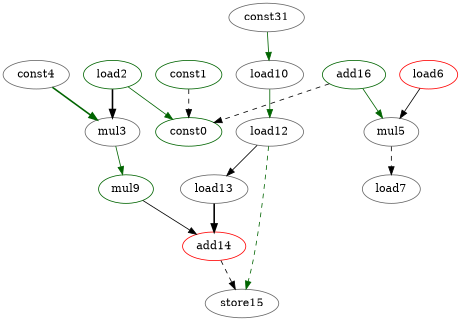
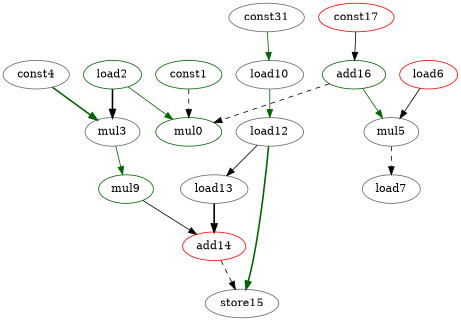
  digraph {
    node [color=gray40 opcode=load]
    edge [color=black operand=0 style=solid]
-   mul0 [color=darkgreen opcode=mul label=const0]
+   mul0 [color=darkgreen opcode=mul]
    load2 [color=darkgreen]
    mul3 [opcode=mul]
    const1 [color=darkgreen opcode=const]
    mul9 [color=darkgreen opcode=mul]
    add14 [color=red opcode=add]
    const4 [opcode=const]
    mul5 [opcode=mul]
    load7
    n10 [color=red label=load6 opcode=const]
    store15 [opcode=store]
    load10
    load12
    load13
    n15 [label=const31 opcode=const]
    add16 [color=darkgreen opcode=add]
+   const17 [color=red opcode=const]
    load2 -> mul0 [color=darkgreen]
    load2 -> mul3 [style=bold]
    mul3 -> mul9 [color=darkgreen]
    const1 -> mul0 [style=dashed]
    mul9 -> add14 [operand=1]
    add14 -> store15 [style=dashed]
    const4 -> mul3 [color=darkgreen operand=1 style=bold]
    mul5 -> load7 [style=dashed]
    n10 -> mul5
    load10 -> load12 [color=darkgreen]
-   load12 -> store15 [color=darkgreen operand=1 style=dashed]
+   load12 -> store15 [color=darkgreen operand=1 style=bold]
    load12 -> load13
    load13 -> add14 [style=bold]
    n15 -> load10 [color=darkgreen]
    add16 -> mul0 [operand=1 style=dashed]
    add16 -> mul5 [color=darkgreen operand=1]
+   const17 -> add16 [operand=1]
  }
